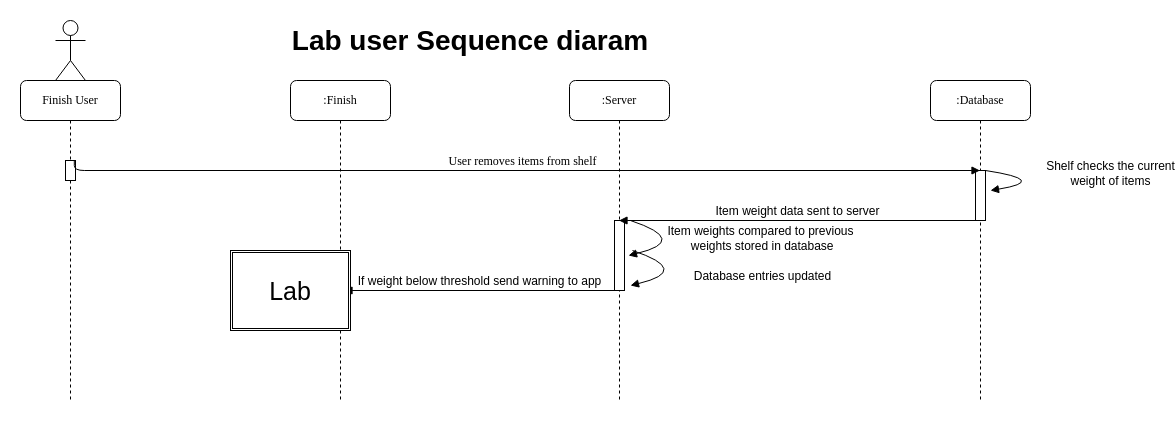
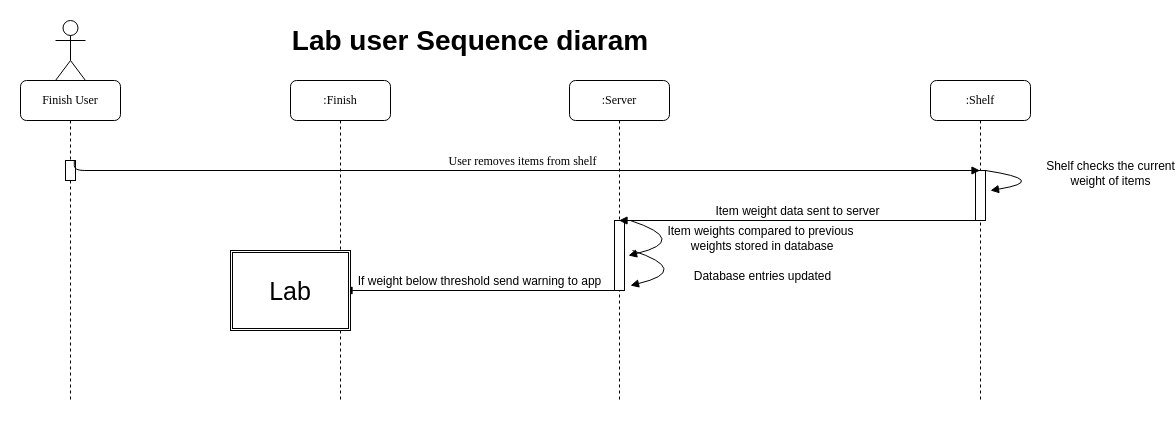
  <mxCell id="0" />
  <mxCell id="1" parent="0" />
  <mxCell id="2" value=":Finish" style="shape=umlLifeline;perimeter=lifelinePerimeter;whiteSpace=wrap;html=1;container=1;collapsible=0;recursiveResize=0;outlineConnect=0;rounded=1;shadow=0;comic=0;labelBackgroundColor=none;strokeColor=#000000;strokeWidth=1;fillColor=#FFFFFF;fontFamily=Verdana;fontSize=12;fontColor=#000000;align=center;" parent="1" vertex="1"><mxGeometry x="290" y="80" width="100" height="320" as="geometry" /></mxCell>
  <mxCell id="3" value=":Server" style="shape=umlLifeline;perimeter=lifelinePerimeter;whiteSpace=wrap;html=1;container=1;collapsible=0;recursiveResize=0;outlineConnect=0;rounded=1;shadow=0;comic=0;labelBackgroundColor=none;strokeColor=#000000;strokeWidth=1;fillColor=#FFFFFF;fontFamily=Verdana;fontSize=12;fontColor=#000000;align=center;" parent="1" vertex="1"><mxGeometry x="569" y="80" width="100" height="320" as="geometry" /></mxCell>
  <mxCell id="4" value="" style="html=1;points=[];perimeter=orthogonalPerimeter;fontSize=12;" parent="3" vertex="1"><mxGeometry x="45" y="140" width="10" height="70" as="geometry" /></mxCell>
- <mxCell id="5" value=":Database" style="shape=umlLifeline;perimeter=lifelinePerimeter;whiteSpace=wrap;html=1;container=1;collapsible=0;recursiveResize=0;outlineConnect=0;rounded=1;shadow=0;comic=0;labelBackgroundColor=none;strokeColor=#000000;strokeWidth=1;fillColor=#FFFFFF;fontFamily=Verdana;fontSize=12;fontColor=#000000;align=center;" parent="1" vertex="1"><mxGeometry x="930" y="80" width="100" height="320" as="geometry" /></mxCell>
+ <mxCell id="5" value=":Shelf" style="shape=umlLifeline;perimeter=lifelinePerimeter;whiteSpace=wrap;html=1;container=1;collapsible=0;recursiveResize=0;outlineConnect=0;rounded=1;shadow=0;comic=0;labelBackgroundColor=none;strokeColor=#000000;strokeWidth=1;fillColor=#FFFFFF;fontFamily=Verdana;fontSize=12;fontColor=#000000;align=center;" parent="1" vertex="1"><mxGeometry x="930" y="80" width="100" height="320" as="geometry" /></mxCell>
  <mxCell id="6" value="" style="html=1;points=[];perimeter=orthogonalPerimeter;rounded=0;shadow=0;comic=0;labelBackgroundColor=none;strokeColor=#000000;strokeWidth=1;fillColor=#FFFFFF;fontFamily=Verdana;fontSize=12;fontColor=#000000;align=center;" parent="5" vertex="1"><mxGeometry x="45" y="90" width="10" height="50" as="geometry" /></mxCell>
  <mxCell id="7" value="Finish User" style="shape=umlLifeline;perimeter=lifelinePerimeter;whiteSpace=wrap;html=1;container=1;collapsible=0;recursiveResize=0;outlineConnect=0;rounded=1;shadow=0;comic=0;labelBackgroundColor=none;strokeColor=#000000;strokeWidth=1;fillColor=#FFFFFF;fontFamily=Verdana;fontSize=12;fontColor=#000000;align=center;" parent="1" vertex="1"><mxGeometry x="20" y="80" width="100" height="320" as="geometry" /></mxCell>
  <mxCell id="8" value="" style="html=1;points=[];perimeter=orthogonalPerimeter;rounded=0;shadow=0;comic=0;labelBackgroundColor=none;strokeColor=#000000;strokeWidth=1;fillColor=#FFFFFF;fontFamily=Verdana;fontSize=12;fontColor=#000000;align=center;" parent="7" vertex="1"><mxGeometry x="45" y="80" width="10" height="20" as="geometry" /></mxCell>
  <mxCell id="9" value="User removes items from shelf" style="html=1;verticalAlign=bottom;endArrow=block;labelBackgroundColor=none;fontFamily=Verdana;fontSize=12;edgeStyle=elbowEdgeStyle;elbow=vertical;exitX=0.881;exitY=0.004;exitDx=0;exitDy=0;exitPerimeter=0;" parent="1" source="8" target="5" edge="1"><mxGeometry relative="1" as="geometry"><mxPoint x="90" y="190" as="sourcePoint" /><mxPoint x="960" y="170" as="targetPoint" /><Array as="points"><mxPoint x="960" y="170" /></Array></mxGeometry></mxCell>
  <mxCell id="10" value="" style="shape=umlActor;verticalLabelPosition=bottom;labelBackgroundColor=#ffffff;verticalAlign=top;html=1;" parent="1" vertex="1"><mxGeometry x="55" y="20" width="30" height="60" as="geometry" /></mxCell>
  <mxCell id="11" value="If weight below threshold send warning to app" style="html=1;verticalAlign=bottom;endArrow=block;fontSize=12;" parent="1" edge="1"><mxGeometry width="80" relative="1" as="geometry"><mxPoint x="614" y="290" as="sourcePoint" /><mxPoint x="343.5" y="290" as="targetPoint" /></mxGeometry></mxCell>
  <mxCell id="12" value="&lt;font style=&quot;font-size: 25px&quot;&gt;Lab&lt;/font&gt;" style="shape=ext;double=1;rounded=0;whiteSpace=wrap;html=1;fontSize=12;" parent="1" vertex="1"><mxGeometry x="230" y="250" width="120" height="80" as="geometry" /></mxCell>
  <mxCell id="13" value="Shelf checks the current &lt;br&gt;weight of items" style="html=1;verticalAlign=bottom;endArrow=block;fontSize=12;curved=1;" edge="1" parent="1"><mxGeometry x="0.039" y="-61" width="80" relative="1" as="geometry"><mxPoint x="985" y="170" as="sourcePoint" /><mxPoint x="990" y="190" as="targetPoint" /><Array as="points"><mxPoint x="1050" y="180" /></Array><mxPoint x="70" y="70" as="offset" /></mxGeometry></mxCell>
  <mxCell id="14" value="Item weight data sent to server" style="html=1;verticalAlign=bottom;endArrow=block;fontSize=12;exitX=0.073;exitY=1;exitDx=0;exitDy=0;exitPerimeter=0;" edge="1" parent="1" source="6" target="3"><mxGeometry width="80" relative="1" as="geometry"><mxPoint x="970.5" y="220" as="sourcePoint" /><mxPoint x="700.167" y="220" as="targetPoint" /></mxGeometry></mxCell>
  <mxCell id="15" value="Item weights compared to previous&lt;br&gt;&amp;nbsp;weights stored in database" style="html=1;verticalAlign=bottom;endArrow=block;fontSize=12;curved=1;" edge="1" parent="1"><mxGeometry x="-0.004" y="72" width="80" relative="1" as="geometry"><mxPoint x="630" y="220" as="sourcePoint" /><mxPoint x="628" y="255" as="targetPoint" /><Array as="points"><mxPoint x="690" y="240" /></Array><mxPoint x="53" y="-55" as="offset" /></mxGeometry></mxCell>
  <mxCell id="16" value="Database entries updated" style="html=1;verticalAlign=bottom;endArrow=block;fontSize=12;curved=1;" edge="1" parent="1"><mxGeometry x="-0.004" y="72" width="80" relative="1" as="geometry"><mxPoint x="632" y="250" as="sourcePoint" /><mxPoint x="630" y="285" as="targetPoint" /><Array as="points"><mxPoint x="692" y="270" /></Array><mxPoint x="53" y="-55" as="offset" /></mxGeometry></mxCell>
  <mxCell id="17" value="Lab user Sequence diaram" style="text;align=center;fontStyle=1;verticalAlign=middle;spacingLeft=3;spacingRight=3;strokeColor=none;rotatable=0;points=[[0,0.5],[1,0.5]];portConstraint=eastwest;fontSize=28;" vertex="1" parent="1"><mxGeometry x="430" y="24" width="80" height="26" as="geometry" /></mxCell>
